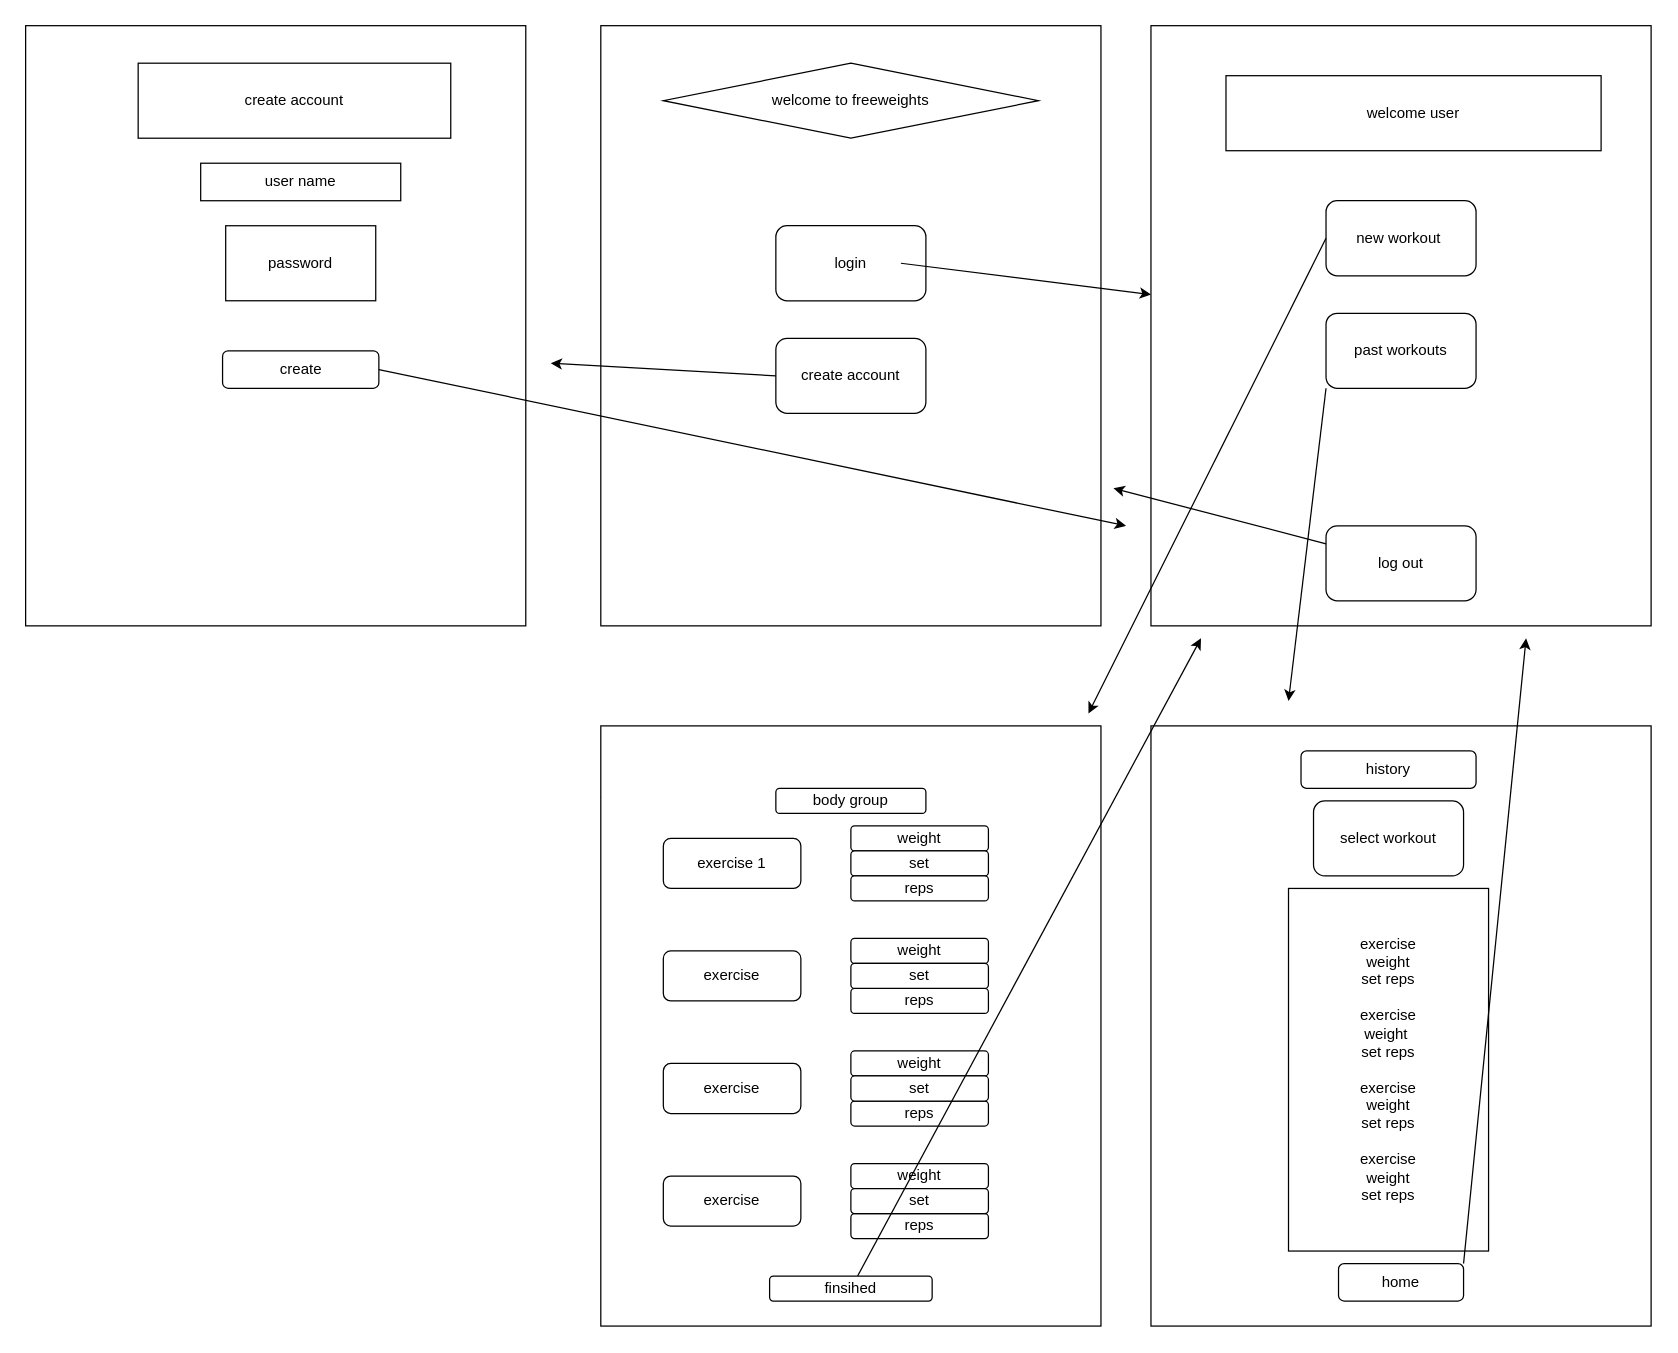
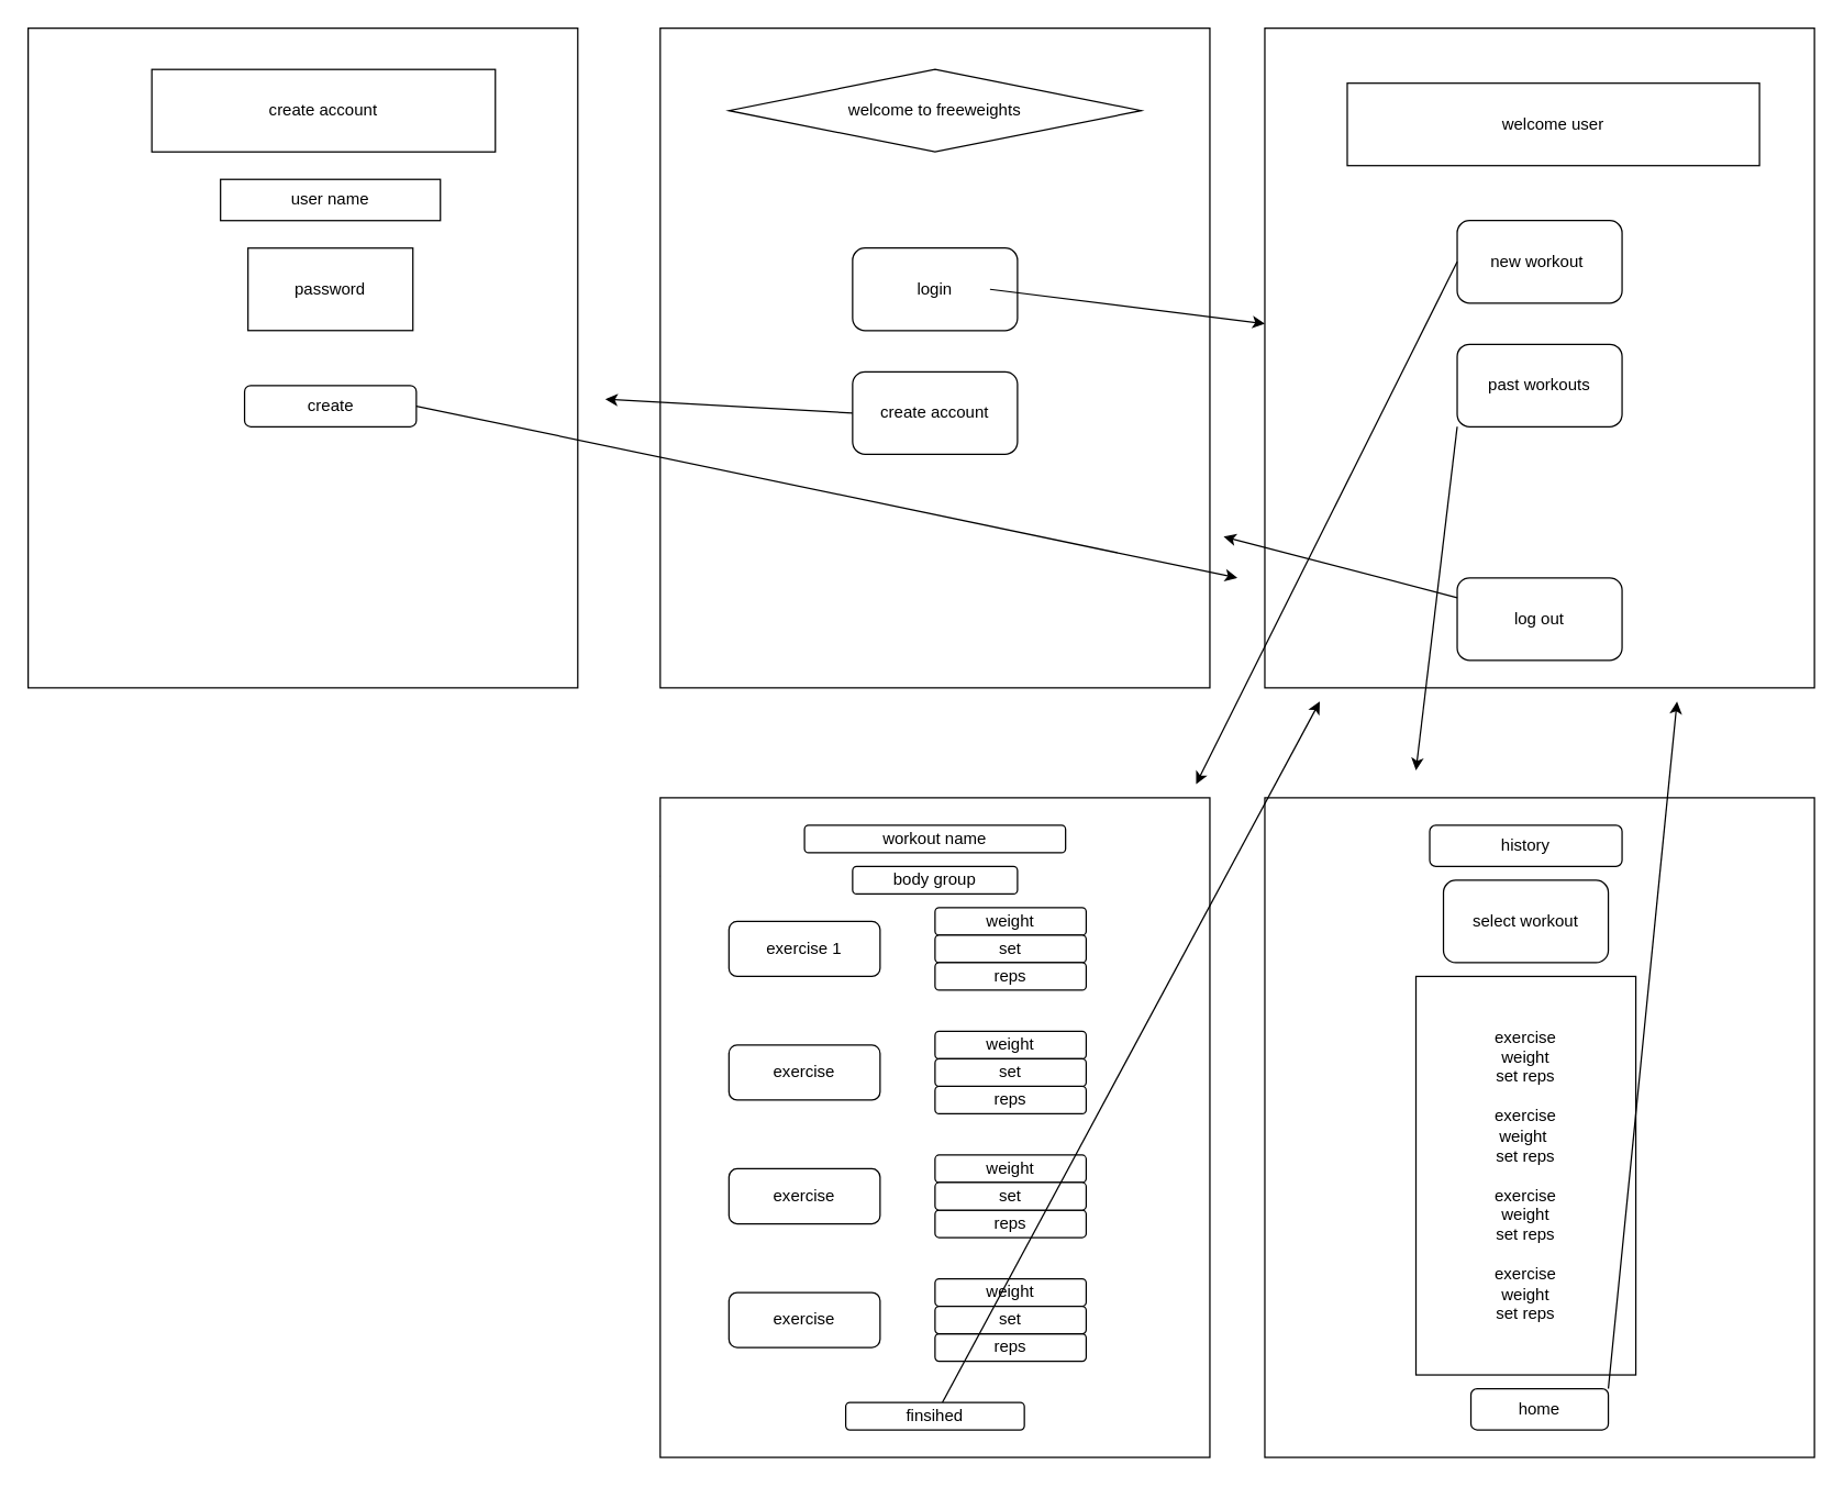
  <mxCell id="0" />
  <mxCell id="1" parent="0" />
  <mxCell id="2" value="" style="rounded=0;whiteSpace=wrap;html=1;" parent="1" vertex="1"><mxGeometry width="400" height="480" as="geometry" x="480" y="20" /></mxCell>
  <mxCell id="3" value="" style="rounded=0;whiteSpace=wrap;html=1;" parent="1" vertex="1"><mxGeometry x="920" width="400" height="480" as="geometry" y="20" /></mxCell>
  <mxCell id="4" value="" style="rounded=0;whiteSpace=wrap;html=1;" parent="1" vertex="1"><mxGeometry x="920" y="580" width="400" height="480" as="geometry" /></mxCell>
  <mxCell id="5" value="welcome to freeweights" style="rhombus;whiteSpace=wrap;html=1;" parent="1" vertex="1"><mxGeometry x="530" y="50" width="300" height="60" as="geometry" /></mxCell>
  <mxCell id="6" value="welcome user" style="rounded=0;whiteSpace=wrap;html=1;" parent="1" vertex="1"><mxGeometry x="980" y="60" width="300" height="60" as="geometry" /></mxCell>
  <mxCell id="7" value="login" style="rounded=1;whiteSpace=wrap;html=1;" parent="1" vertex="1"><mxGeometry x="620" y="180" width="120" height="60" as="geometry" /></mxCell>
  <mxCell id="8" value="create account" style="rounded=1;whiteSpace=wrap;html=1;" parent="1" vertex="1"><mxGeometry x="620" y="270" width="120" height="60" as="geometry" /></mxCell>
  <mxCell id="9" value="new workout&amp;nbsp;" style="rounded=1;whiteSpace=wrap;html=1;" parent="1" vertex="1"><mxGeometry x="1060" y="160" width="120" height="60" as="geometry" /></mxCell>
  <mxCell id="10" value="log out" style="rounded=1;whiteSpace=wrap;html=1;" parent="1" vertex="1"><mxGeometry x="1060" y="420" width="120" height="60" as="geometry" /></mxCell>
  <mxCell id="11" value="past workouts" style="rounded=1;whiteSpace=wrap;html=1;" parent="1" vertex="1"><mxGeometry x="1060" y="250" width="120" height="60" as="geometry" /></mxCell>
  <mxCell id="12" value="" style="endArrow=classic;html=1;rounded=0;" parent="1" target="3" edge="1"><mxGeometry width="50" height="50" relative="1" as="geometry"><mxPoint x="720" y="210" as="sourcePoint" /><mxPoint x="770" y="160" as="targetPoint" /></mxGeometry></mxCell>
  <mxCell id="13" value="" style="endArrow=none;html=1;rounded=0;" parent="1" target="14" edge="1"><mxGeometry width="50" height="50" relative="1" as="geometry"><mxPoint x="560" y="710" as="sourcePoint" /><mxPoint x="390" y="720" as="targetPoint" /></mxGeometry></mxCell>
  <mxCell id="14" value="" style="rounded=0;whiteSpace=wrap;html=1;" parent="1" vertex="1"><mxGeometry y="580" width="400" height="480" as="geometry" x="480" /></mxCell>
+ <mxCell id="15" value="workout name" style="rounded=1;whiteSpace=wrap;html=1;" parent="1" vertex="1"><mxGeometry x="585" y="600" width="190" height="20" as="geometry" /></mxCell>
  <mxCell id="16" value="body group" style="rounded=1;whiteSpace=wrap;html=1;" parent="1" vertex="1"><mxGeometry x="620" y="630" width="120" height="20" as="geometry" /></mxCell>
  <mxCell id="17" value="exercise 1" style="rounded=1;whiteSpace=wrap;html=1;" parent="1" vertex="1"><mxGeometry x="530" y="670" width="110" height="40" as="geometry" /></mxCell>
  <mxCell id="18" value="weight" style="rounded=1;whiteSpace=wrap;html=1;" parent="1" vertex="1"><mxGeometry x="680" y="660" width="110" height="20" as="geometry" /></mxCell>
  <mxCell id="19" value="set" style="rounded=1;whiteSpace=wrap;html=1;" parent="1" vertex="1"><mxGeometry x="680" y="680" width="110" height="20" as="geometry" /></mxCell>
  <mxCell id="20" value="reps" style="rounded=1;whiteSpace=wrap;html=1;" parent="1" vertex="1"><mxGeometry x="680" y="700" width="110" height="20" as="geometry" /></mxCell>
  <mxCell id="21" value="exercise" style="rounded=1;whiteSpace=wrap;html=1;" parent="1" vertex="1"><mxGeometry x="530" y="760" width="110" height="40" as="geometry" /></mxCell>
  <mxCell id="22" value="weight" style="rounded=1;whiteSpace=wrap;html=1;" parent="1" vertex="1"><mxGeometry x="680" y="750" width="110" height="20" as="geometry" /></mxCell>
  <mxCell id="23" value="reps" style="rounded=1;whiteSpace=wrap;html=1;" parent="1" vertex="1"><mxGeometry x="680" y="790" width="110" height="20" as="geometry" /></mxCell>
  <mxCell id="24" value="set" style="rounded=1;whiteSpace=wrap;html=1;" parent="1" vertex="1"><mxGeometry x="680" y="770" width="110" height="20" as="geometry" /></mxCell>
  <mxCell id="25" value="exercise" style="rounded=1;whiteSpace=wrap;html=1;" parent="1" vertex="1"><mxGeometry x="530" y="850" width="110" height="40" as="geometry" /></mxCell>
  <mxCell id="26" value="weight" style="rounded=1;whiteSpace=wrap;html=1;" parent="1" vertex="1"><mxGeometry x="680" y="840" width="110" height="20" as="geometry" /></mxCell>
  <mxCell id="27" value="reps" style="rounded=1;whiteSpace=wrap;html=1;" parent="1" vertex="1"><mxGeometry x="680" y="880" width="110" height="20" as="geometry" /></mxCell>
  <mxCell id="28" value="set" style="rounded=1;whiteSpace=wrap;html=1;" parent="1" vertex="1"><mxGeometry x="680" y="860" width="110" height="20" as="geometry" /></mxCell>
  <mxCell id="29" value="exercise" style="rounded=1;whiteSpace=wrap;html=1;" parent="1" vertex="1"><mxGeometry x="530" y="940" width="110" height="40" as="geometry" /></mxCell>
  <mxCell id="30" value="weight" style="rounded=1;whiteSpace=wrap;html=1;" parent="1" vertex="1"><mxGeometry x="680" y="930" width="110" height="20" as="geometry" /></mxCell>
  <mxCell id="31" value="reps" style="rounded=1;whiteSpace=wrap;html=1;" parent="1" vertex="1"><mxGeometry x="680" y="970" width="110" height="20" as="geometry" /></mxCell>
  <mxCell id="32" value="set" style="rounded=1;whiteSpace=wrap;html=1;" parent="1" vertex="1"><mxGeometry x="680" y="950" width="110" height="20" as="geometry" /></mxCell>
  <mxCell id="33" value="" style="endArrow=classic;html=1;rounded=0;exitX=0;exitY=0.5;exitDx=0;exitDy=0;" parent="1" source="9" edge="1"><mxGeometry width="50" height="50" relative="1" as="geometry"><mxPoint x="880" y="420" as="sourcePoint" /><mxPoint x="870" y="570" as="targetPoint" /></mxGeometry></mxCell>
  <mxCell id="34" value="" style="endArrow=classic;html=1;rounded=0;" parent="1" source="10" edge="1"><mxGeometry width="50" height="50" relative="1" as="geometry"><mxPoint x="880" y="420" as="sourcePoint" /><mxPoint x="890" y="390" as="targetPoint" /></mxGeometry></mxCell>
  <mxCell id="35" value="finsihed" style="rounded=1;whiteSpace=wrap;html=1;" parent="1" vertex="1"><mxGeometry x="615" y="1020" width="130" height="20" as="geometry" /></mxCell>
  <mxCell id="36" value="" style="endArrow=classic;html=1;rounded=0;" parent="1" source="35" edge="1"><mxGeometry width="50" height="50" relative="1" as="geometry"><mxPoint x="880" y="790" as="sourcePoint" /><mxPoint x="960" y="510" as="targetPoint" /></mxGeometry></mxCell>
  <mxCell id="37" value="history" style="rounded=1;whiteSpace=wrap;html=1;" parent="1" vertex="1"><mxGeometry x="1040" y="600" width="140" height="30" as="geometry" /></mxCell>
  <mxCell id="38" value="select workout" style="rounded=1;whiteSpace=wrap;html=1;" parent="1" vertex="1"><mxGeometry x="1050" y="640" width="120" height="60" as="geometry" /></mxCell>
  <mxCell id="39" value="exercise&lt;br&gt;weight&lt;br&gt;set reps&lt;br&gt;&lt;br&gt;exercise&lt;br&gt;weight&amp;nbsp;&lt;br&gt;set reps&lt;br&gt;&lt;br&gt;exercise&lt;br&gt;weight&lt;br&gt;set reps&lt;br&gt;&lt;br&gt;exercise&lt;br&gt;weight&lt;br&gt;set reps" style="rounded=0;whiteSpace=wrap;html=1;" parent="1" vertex="1"><mxGeometry x="1030" y="710" width="160" height="290" as="geometry" /></mxCell>
  <mxCell id="40" value="home" style="rounded=1;whiteSpace=wrap;html=1;" parent="1" vertex="1"><mxGeometry x="1070" y="1010" width="100" height="30" as="geometry" /></mxCell>
  <mxCell id="41" value="" style="endArrow=classic;html=1;rounded=0;exitX=1;exitY=0;exitDx=0;exitDy=0;" parent="1" source="40" edge="1"><mxGeometry width="50" height="50" relative="1" as="geometry"><mxPoint x="880" y="970" as="sourcePoint" /><mxPoint x="1220" y="510" as="targetPoint" /></mxGeometry></mxCell>
  <mxCell id="42" value="" style="endArrow=classic;html=1;rounded=0;exitX=0;exitY=1;exitDx=0;exitDy=0;" parent="1" source="11" edge="1"><mxGeometry width="50" height="50" relative="1" as="geometry"><mxPoint x="880" y="650" as="sourcePoint" /><mxPoint x="1030" y="560" as="targetPoint" /></mxGeometry></mxCell>
  <mxCell id="43" value="" style="rounded=0;whiteSpace=wrap;html=1;" parent="1" vertex="1"><mxGeometry x="20" width="400" height="480" as="geometry" y="20" /></mxCell>
  <mxCell id="44" value="create account" style="rounded=0;whiteSpace=wrap;html=1;" parent="1" vertex="1"><mxGeometry x="110" y="50" width="250" height="60" as="geometry" /></mxCell>
  <mxCell id="45" value="user name" style="rounded=0;whiteSpace=wrap;html=1;" parent="1" vertex="1"><mxGeometry x="160" y="130" width="160" height="30" as="geometry" /></mxCell>
  <mxCell id="46" value="password" style="rounded=0;whiteSpace=wrap;html=1;" parent="1" vertex="1"><mxGeometry x="180" y="180" width="120" height="60" as="geometry" /></mxCell>
  <mxCell id="47" value="create" style="rounded=1;whiteSpace=wrap;html=1;" parent="1" vertex="1"><mxGeometry x="177.5" y="280" width="125" height="30" as="geometry" /></mxCell>
  <mxCell id="48" value="" style="endArrow=classic;html=1;rounded=0;exitX=0;exitY=0.5;exitDx=0;exitDy=0;" parent="1" source="8" edge="1"><mxGeometry width="50" height="50" relative="1" as="geometry"><mxPoint x="880" y="480" as="sourcePoint" /><mxPoint x="440" y="290" as="targetPoint" /></mxGeometry></mxCell>
  <mxCell id="49" value="" style="endArrow=classic;html=1;rounded=0;exitX=1;exitY=0.5;exitDx=0;exitDy=0;" parent="1" source="47" edge="1"><mxGeometry width="50" height="50" relative="1" as="geometry"><mxPoint x="880" y="480" as="sourcePoint" /><mxPoint x="900" y="420" as="targetPoint" /></mxGeometry></mxCell>
